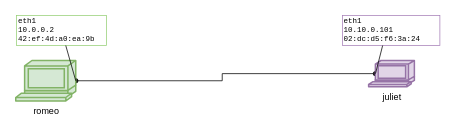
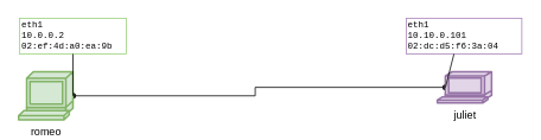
  <mxCell id="0" />
  <mxCell id="1" parent="0" />
  <mxCell id="2" style="edgeStyle=orthogonalEdgeStyle;rounded=0;html=1;jettySize=auto;orthogonalLoop=1;strokeColor=#000000;endArrow=oval;endFill=1;startArrow=oval;startFill=1;endSize=6;startSize=6;targetPerimeterSpacing=0;sourcePerimeterSpacing=0;entryX=0.15;entryY=0.5;entryDx=0;entryDy=0;entryPerimeter=0;" parent="1" source="3" target="4" edge="1"><mxGeometry relative="1" as="geometry"><mxPoint x="261" y="106.5" as="targetPoint" /></mxGeometry></mxCell>
- <mxCell id="3" value="romeo" style="shape=mxgraph.cisco.computers_and_peripherals.terminal;html=1;dashed=0;fillColor=#d5e8d4;strokeColor=#82b366;strokeWidth=2;verticalLabelPosition=bottom;verticalAlign=top;align=center;outlineConnect=0;" parent="1" vertex="1"><mxGeometry x="20.5" y="80" width="80" height="54" as="geometry" /></mxCell>
+ <mxCell id="3" value="romeo" style="shape=mxgraph.cisco.computers_and_peripherals.terminal;html=1;dashed=0;fillColor=#d5e8d4;strokeColor=#82b366;strokeWidth=2;verticalLabelPosition=bottom;verticalAlign=top;align=center;outlineConnect=0;" parent="1" vertex="1"><mxGeometry x="20.5" y="80" width="61" height="54" as="geometry" /></mxCell>
  <mxCell id="4" value="juliet&lt;br&gt;" style="shape=mxgraph.cisco.computers_and_peripherals.terminal;html=1;dashed=0;fillColor=#e1d5e7;strokeColor=#9673a6;strokeWidth=2;verticalLabelPosition=bottom;verticalAlign=top;align=center;outlineConnect=0;" parent="1" vertex="1"><mxGeometry x="491" y="80" width="61" height="35" as="geometry" /></mxCell>
- <mxCell id="5" value="eth1&lt;br&gt;10.0.0.2&lt;br&gt;42:ef:4d:a0:ea:9b&lt;br&gt;" style="text;html=1;resizable=0;points=[];autosize=1;align=left;verticalAlign=top;spacingTop=-4;fontSize=10;fontFamily=Courier New;strokeColor=#97D077;" parent="1" vertex="1"><mxGeometry x="21.5" y="20" width="120" height="40" as="geometry" /></mxCell>
- <mxCell id="6" value="eth1&lt;br&gt;10.10.0.101&lt;br&gt;02:dc:d5:f6:3a:24" style="text;html=1;resizable=0;points=[];autosize=1;align=left;verticalAlign=top;spacingTop=-4;fontSize=10;fontFamily=Courier New;strokeColor=#A680B8;" parent="1" vertex="1"><mxGeometry x="456" y="20" width="130" height="40" as="geometry" /></mxCell>
+ <mxCell id="5" value="eth1&lt;br&gt;10.0.0.2&lt;br&gt;02:ef:4d:a0:ea:9b&lt;br&gt;" style="text;html=1;resizable=0;points=[];autosize=1;align=left;verticalAlign=top;spacingTop=-4;fontSize=10;fontFamily=Courier New;strokeColor=#97D077;" parent="1" vertex="1"><mxGeometry x="21.5" y="20" width="120" height="40" as="geometry" /></mxCell>
+ <mxCell id="6" value="eth1&lt;br&gt;10.10.0.101&lt;br&gt;02:dc:d5:f6:3a:04" style="text;html=1;resizable=0;points=[];autosize=1;align=left;verticalAlign=top;spacingTop=-4;fontSize=10;fontFamily=Courier New;strokeColor=#A680B8;" parent="1" vertex="1"><mxGeometry x="456" y="20" width="130" height="40" as="geometry" /></mxCell>
  <mxCell id="7" value="" style="endArrow=none;html=1;strokeColor=#000000;fontFamily=Courier New;fontSize=10;entryX=1;entryY=0.5;entryPerimeter=0;" parent="1" source="5" target="3" edge="1"><mxGeometry width="50" height="50" relative="1" as="geometry"><mxPoint x="23" y="224" as="sourcePoint" /><mxPoint x="73" y="174" as="targetPoint" /></mxGeometry></mxCell>
  <mxCell id="8" value="" style="endArrow=none;html=1;strokeColor=#000000;fontFamily=Courier New;fontSize=10;exitX=0.413;exitY=1;exitPerimeter=0;entryX=0.15;entryY=0.5;entryPerimeter=0;" parent="1" source="6" target="4" edge="1"><mxGeometry width="50" height="50" relative="1" as="geometry"><mxPoint x="393" y="194" as="sourcePoint" /><mxPoint x="463" y="94" as="targetPoint" /></mxGeometry></mxCell>
